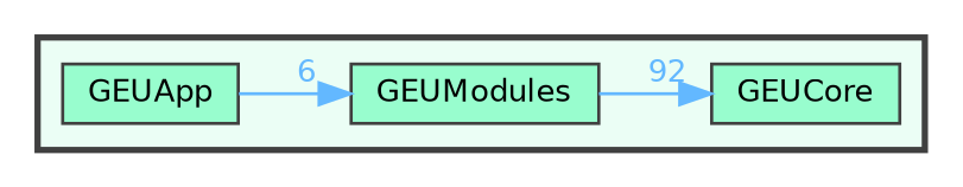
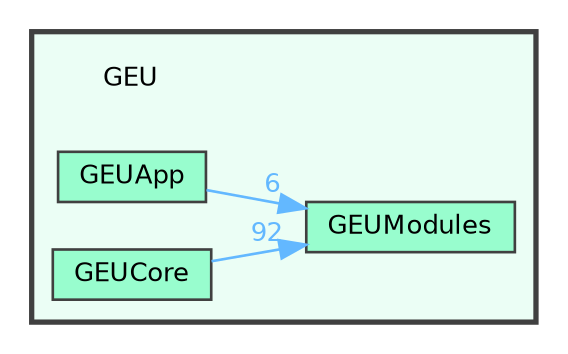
  digraph {
    compound=true
    rankdir=LR
    node [fontname=Helvetica fontsize=10 shape=box color=grey25 fillcolor="#98fdce" style=filled]
    edge [color=steelblue1 fontcolor=steelblue1 fontname=Helvetica fontsize=10 labeldistance=1.5 labelfontname=Helvetica labelfontsize=10]
+   n1 [height=0.2 label=GEU shape=plaintext width=0.4 color="" fillcolor="" style=""]
    n2 [height=0.2 label=GEUApp width=0.4]
    n3 [height=0.2 label=GEUCore width=0.4]
    n4 [height=0.2 label=GEUModules width=0.4]
    subgraph cluster_1 {
      bgcolor="#ebfef5"
      fontname=Helvetica
      fontsize=10
      pencolor=grey25
      style="filled,bold"
+     n1
      n2
      n3
      n4
    }
    n2 -> n4 [headlabel=6]
-   n4 -> n3 [headlabel=92]
+   n3 -> n4 [headlabel=92]
  }
